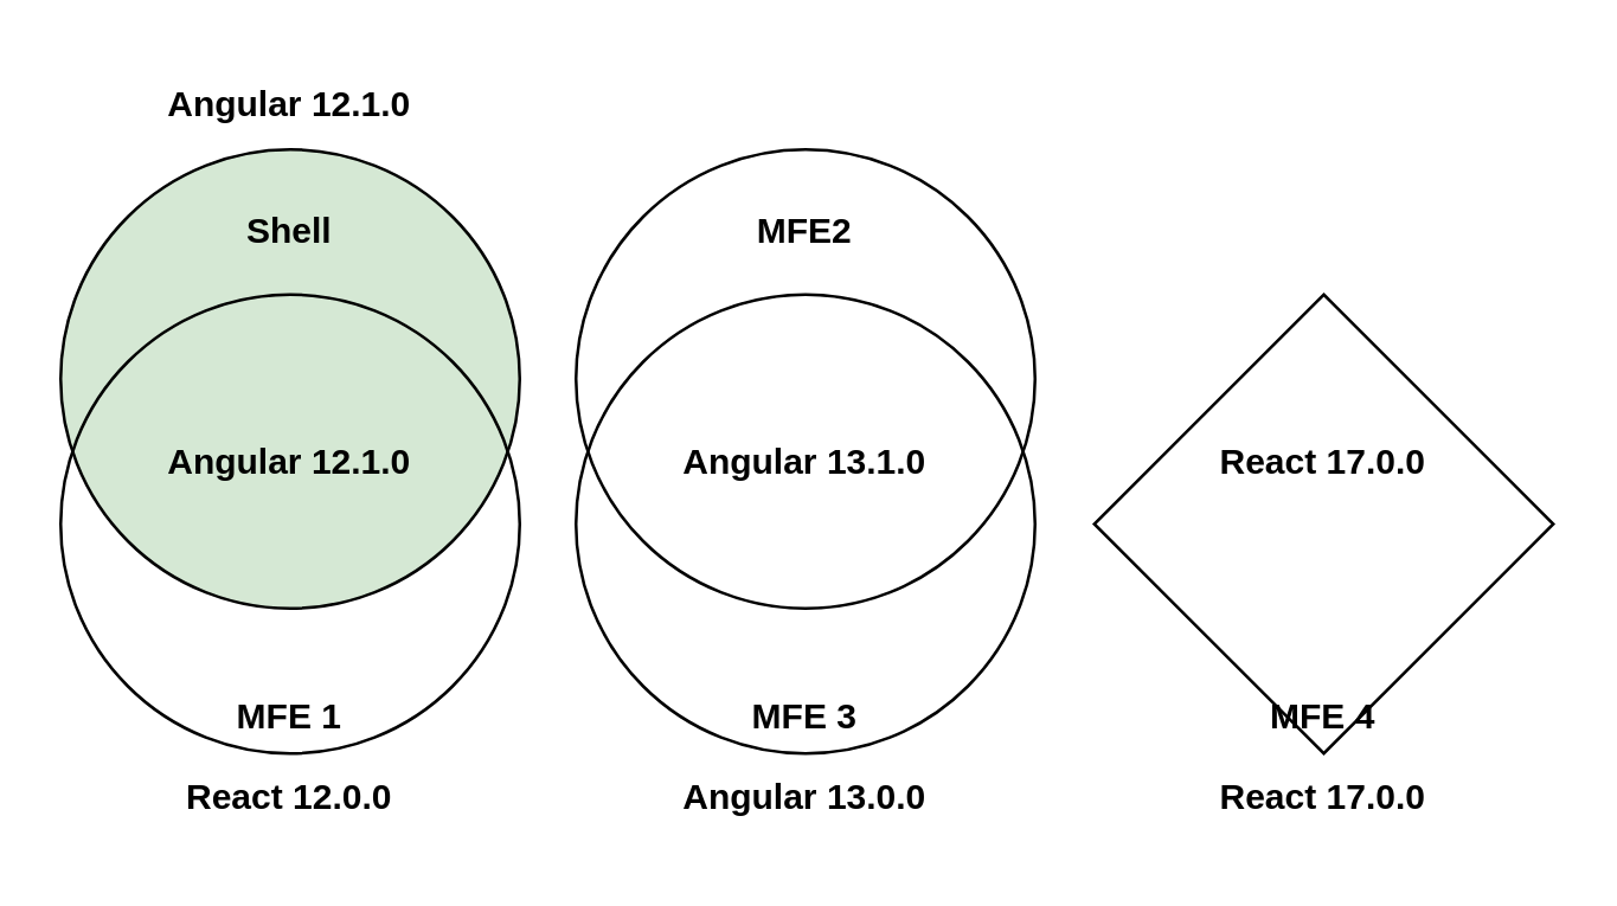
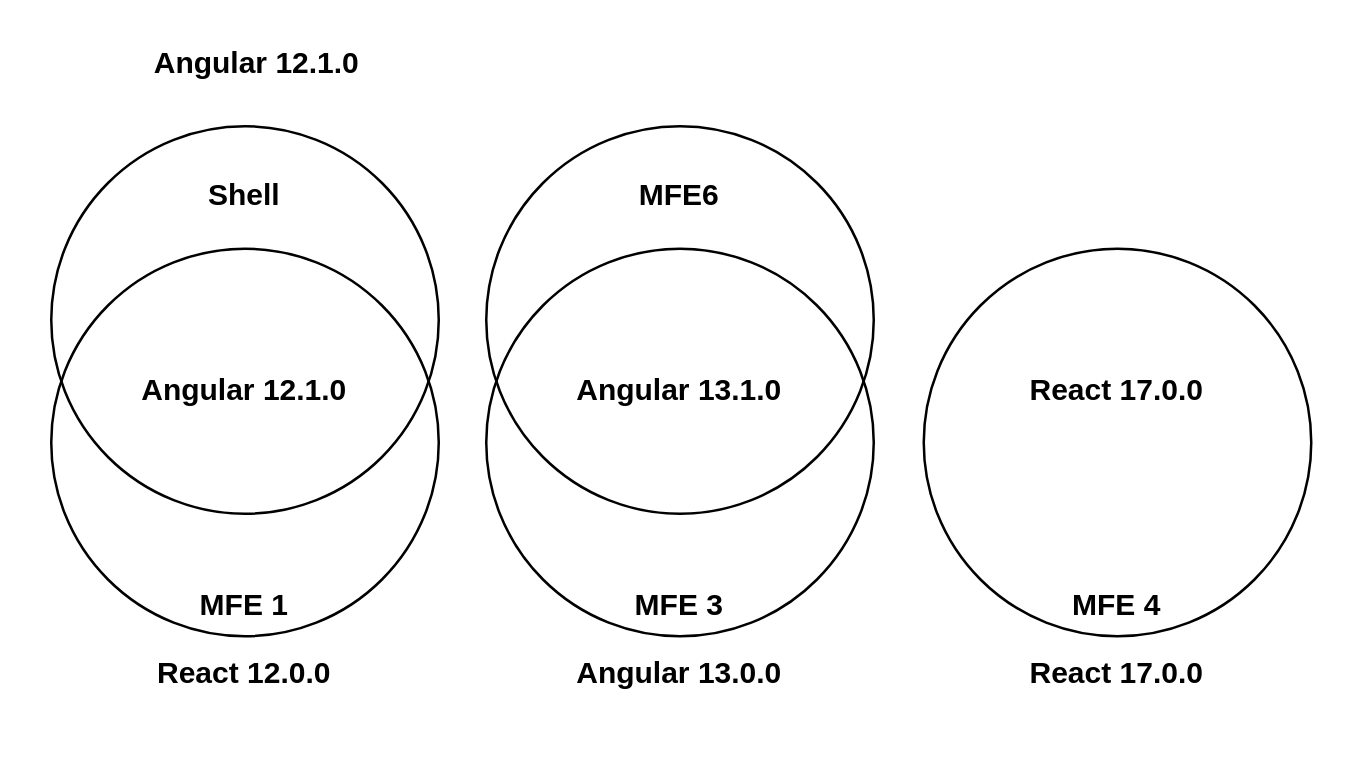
  <mxCell id="0" />
  <mxCell id="1" parent="0" />
- <mxCell id="2" value="&lt;span&gt;MFE2&lt;br&gt;&lt;br&gt;&lt;br&gt;&lt;br&gt;&lt;br&gt;&lt;br&gt;&lt;br&gt;&lt;br&gt;&lt;/span&gt;" style="ellipse;whiteSpace=wrap;html=1;aspect=fixed;fillColor=none;fontStyle=1" vertex="1" parent="1"><mxGeometry x="194" y="50" width="155" height="155" as="geometry" /></mxCell>
- <mxCell id="3" value="&lt;span&gt;Shell&lt;br&gt;&lt;br&gt;&lt;br&gt;&lt;br&gt;&lt;br&gt;&lt;br&gt;&lt;br&gt;&lt;br&gt;&lt;/span&gt;" style="ellipse;whiteSpace=wrap;html=1;aspect=fixed;fontStyle=1;fillColor=#d5e8d4;" vertex="1" parent="1"><mxGeometry x="20" y="50" width="155" height="155" as="geometry" /></mxCell>
+ <mxCell id="2" value="&lt;span&gt;MFE6&lt;br&gt;&lt;br&gt;&lt;br&gt;&lt;br&gt;&lt;br&gt;&lt;br&gt;&lt;br&gt;&lt;br&gt;&lt;/span&gt;" style="ellipse;whiteSpace=wrap;html=1;aspect=fixed;fillColor=none;fontStyle=1" vertex="1" parent="1"><mxGeometry x="194" y="50" width="155" height="155" as="geometry" /></mxCell>
+ <mxCell id="3" value="&lt;span&gt;Shell&lt;br&gt;&lt;br&gt;&lt;br&gt;&lt;br&gt;&lt;br&gt;&lt;br&gt;&lt;br&gt;&lt;br&gt;&lt;/span&gt;" style="ellipse;whiteSpace=wrap;html=1;aspect=fixed;fontStyle=1" vertex="1" parent="1"><mxGeometry x="20" y="50" width="155" height="155" as="geometry" /></mxCell>
  <mxCell id="4" value="&lt;span&gt;&lt;br&gt;&lt;br&gt;&lt;br&gt;Angular 12.1.0&lt;br&gt;&lt;br&gt;&lt;br&gt;&lt;br&gt;&lt;br&gt;&lt;br&gt;MFE 1&lt;/span&gt;" style="ellipse;whiteSpace=wrap;html=1;aspect=fixed;fillColor=none;fontStyle=1" vertex="1" parent="1"><mxGeometry x="20" y="99" width="155" height="155" as="geometry" /></mxCell>
  <mxCell id="5" value="&lt;span&gt;&lt;br&gt;&lt;br&gt;&lt;br&gt;Angular 13.1.0&lt;br&gt;&lt;br&gt;&lt;br&gt;&lt;br&gt;&lt;br&gt;&lt;br&gt;MFE 3&lt;/span&gt;" style="ellipse;whiteSpace=wrap;html=1;aspect=fixed;fillColor=none;fontStyle=1" vertex="1" parent="1"><mxGeometry x="194" y="99" width="155" height="155" as="geometry" /></mxCell>
- <mxCell id="6" value="&lt;span&gt;&lt;br&gt;&lt;br&gt;&lt;br&gt;React 17.0.0&lt;br&gt;&lt;br&gt;&lt;br&gt;&lt;br&gt;&lt;br&gt;&lt;br&gt;MFE 4&lt;/span&gt;" style="rhombus;whiteSpace=wrap;html=1;aspect=fixed;fillColor=none;fontStyle=1;" vertex="1" parent="1"><mxGeometry x="369" y="99" width="155" height="155" as="geometry" /></mxCell>
- <mxCell id="7" value="&lt;span style=&quot;&quot;&gt;Angular 12.1.0&lt;/span&gt;" style="text;html=1;strokeColor=none;fillColor=none;align=center;verticalAlign=middle;whiteSpace=wrap;rounded=0;labelBackgroundColor=none;fontStyle=1" vertex="1" parent="1"><mxGeometry x="45" y="20" width="105" height="30" as="geometry" /></mxCell>
+ <mxCell id="6" value="&lt;span&gt;&lt;br&gt;&lt;br&gt;&lt;br&gt;React 17.0.0&lt;br&gt;&lt;br&gt;&lt;br&gt;&lt;br&gt;&lt;br&gt;&lt;br&gt;MFE 4&lt;/span&gt;" style="ellipse;whiteSpace=wrap;html=1;aspect=fixed;fillColor=none;fontStyle=1" vertex="1" parent="1"><mxGeometry x="369" y="99" width="155" height="155" as="geometry" /></mxCell>
+ <mxCell id="7" value="&lt;span style=&quot;&quot;&gt;Angular 12.1.0&lt;/span&gt;" style="text;html=1;strokeColor=none;fillColor=none;align=center;verticalAlign=middle;whiteSpace=wrap;rounded=0;labelBackgroundColor=none;fontStyle=1" vertex="1" parent="1"><mxGeometry x="50" y="10" width="105" height="30" as="geometry" /></mxCell>
  <mxCell id="8" value="&lt;span&gt;React 12.0.0&lt;/span&gt;" style="text;html=1;strokeColor=none;fillColor=none;align=center;verticalAlign=middle;whiteSpace=wrap;rounded=0;labelBackgroundColor=none;fontStyle=1" vertex="1" parent="1"><mxGeometry x="45" y="254" width="105" height="30" as="geometry" /></mxCell>
  <mxCell id="9" value="&lt;span&gt;Angular 13.0.0&lt;/span&gt;" style="text;html=1;strokeColor=none;fillColor=none;align=center;verticalAlign=middle;whiteSpace=wrap;rounded=0;labelBackgroundColor=none;fontStyle=1" vertex="1" parent="1"><mxGeometry x="219" y="254" width="105" height="30" as="geometry" /></mxCell>
  <mxCell id="10" value="&lt;span&gt;React 17.0.0&lt;/span&gt;" style="text;html=1;strokeColor=none;fillColor=none;align=center;verticalAlign=middle;whiteSpace=wrap;rounded=0;labelBackgroundColor=none;fontStyle=1" vertex="1" parent="1"><mxGeometry x="394" y="254" width="105" height="30" as="geometry" /></mxCell>
